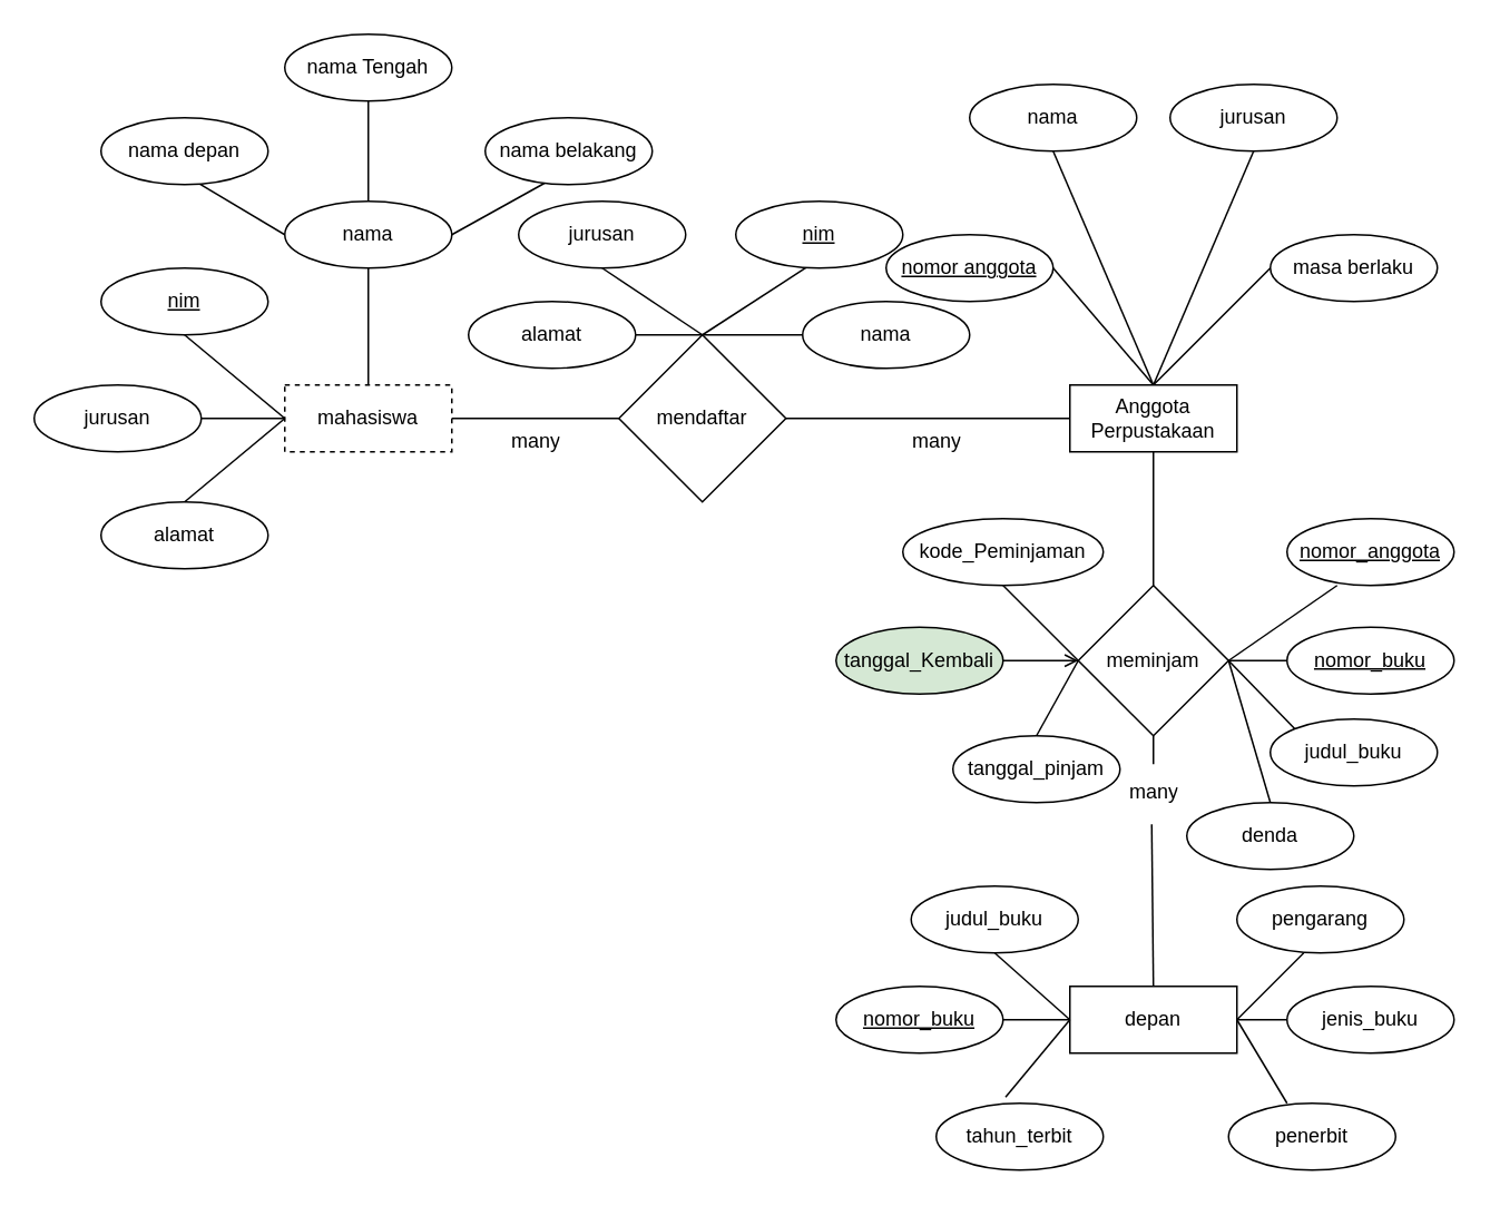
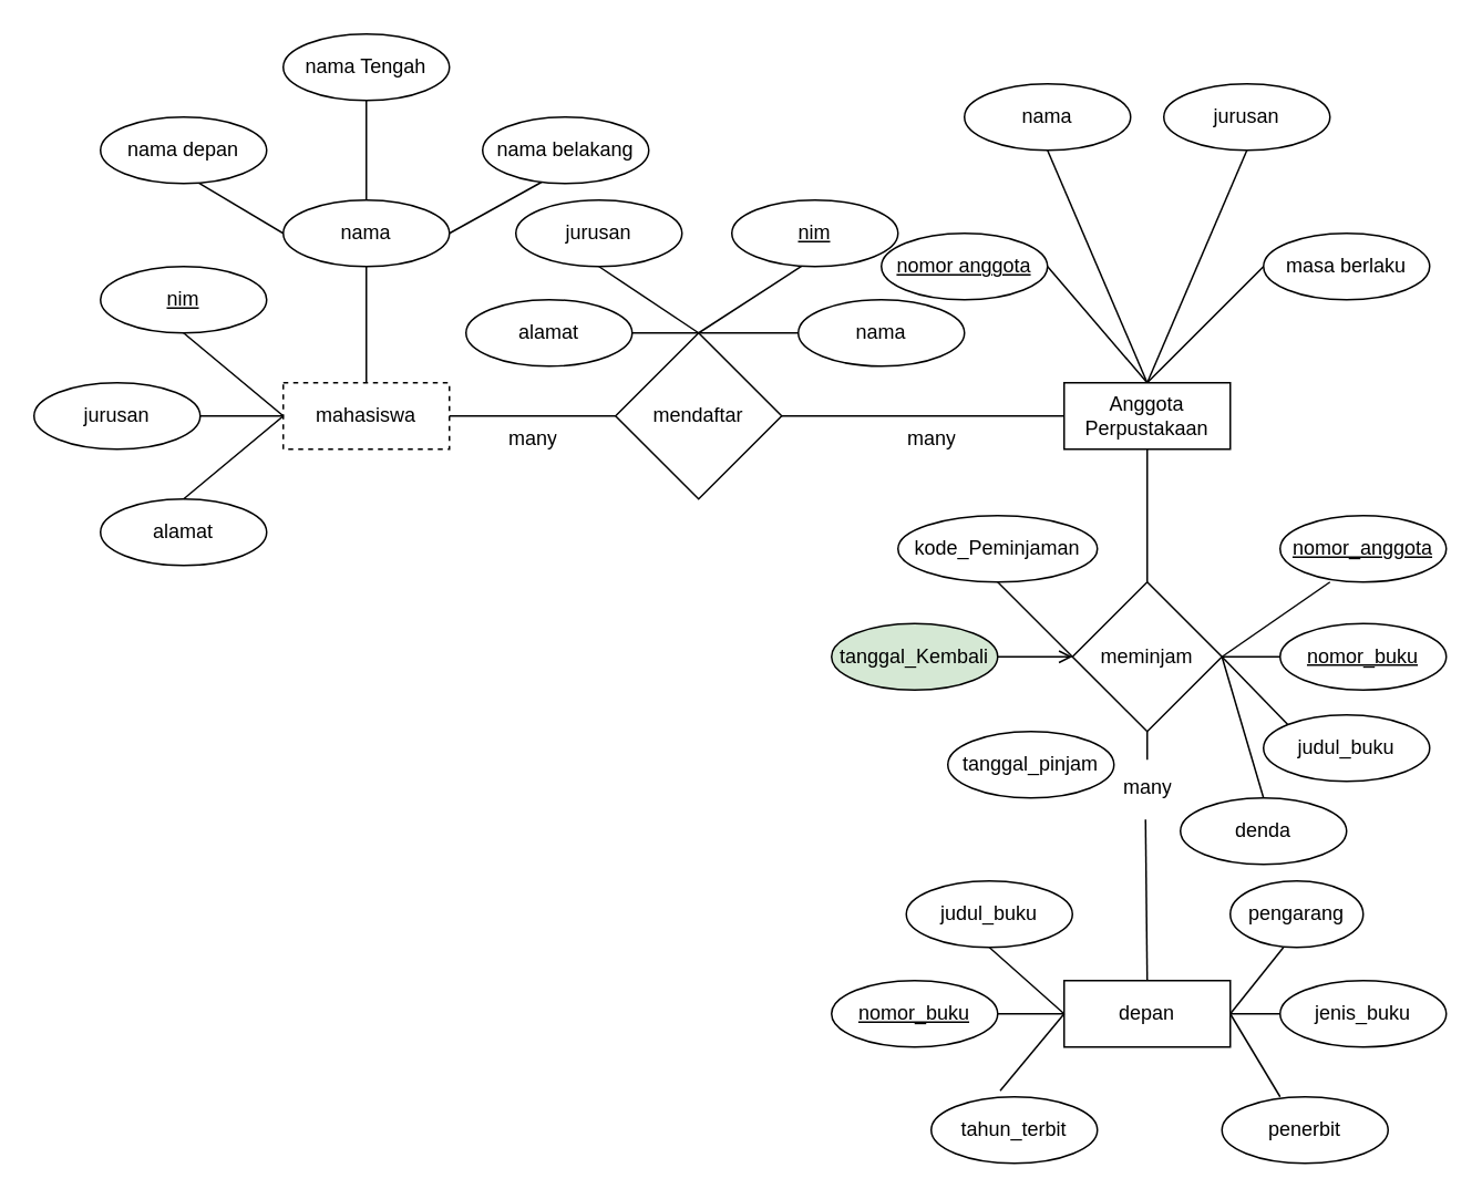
  <mxCell id="0" />
  <mxCell id="1" parent="0" />
  <mxCell id="2" value="nama Tengah" style="ellipse;whiteSpace=wrap;html=1;align=center;" vertex="1" parent="1"><mxGeometry x="170" y="20" width="100" height="40" as="geometry" /></mxCell>
  <mxCell id="3" value="mahasiswa" style="whiteSpace=wrap;html=1;align=center;dashed=1;" vertex="1" parent="1"><mxGeometry x="170" y="230" width="100" height="40" as="geometry" /></mxCell>
  <mxCell id="4" value="mendaftar" style="shape=rhombus;perimeter=rhombusPerimeter;whiteSpace=wrap;html=1;align=center;" vertex="1" parent="1"><mxGeometry x="370" y="200" width="100" height="100" as="geometry" /></mxCell>
  <mxCell id="5" value="" style="endArrow=none;html=1;rounded=0;exitX=0.5;exitY=1;exitDx=0;exitDy=0;entryX=0.5;entryY=0;entryDx=0;entryDy=0;" edge="1" parent="1" source="2" target="58"><mxGeometry relative="1" as="geometry"><mxPoint x="170" y="70" as="sourcePoint" /><mxPoint x="220" y="120" as="targetPoint" /></mxGeometry></mxCell>
  <mxCell id="6" value="" style="endArrow=none;html=1;rounded=0;exitX=0.5;exitY=1;exitDx=0;exitDy=0;entryX=0.5;entryY=0;entryDx=0;entryDy=0;" edge="1" parent="1" source="58" target="3"><mxGeometry relative="1" as="geometry"><mxPoint x="220" y="160" as="sourcePoint" /><mxPoint x="390" y="180" as="targetPoint" /></mxGeometry></mxCell>
  <mxCell id="7" value="" style="endArrow=none;html=1;rounded=0;entryX=0;entryY=0.5;entryDx=0;entryDy=0;exitX=0.573;exitY=0.964;exitDx=0;exitDy=0;exitPerimeter=0;" edge="1" parent="1" source="60"><mxGeometry relative="1" as="geometry"><mxPoint x="120" y="110" as="sourcePoint" /><mxPoint x="170" y="140" as="targetPoint" /></mxGeometry></mxCell>
  <mxCell id="8" value="" style="endArrow=none;html=1;rounded=0;exitX=1;exitY=0.5;exitDx=0;exitDy=0;entryX=0.376;entryY=0.95;entryDx=0;entryDy=0;entryPerimeter=0;" edge="1" parent="1" target="59"><mxGeometry relative="1" as="geometry"><mxPoint x="270" y="140" as="sourcePoint" /><mxPoint x="330" y="110" as="targetPoint" /></mxGeometry></mxCell>
  <mxCell id="9" value="jurusan" style="ellipse;whiteSpace=wrap;html=1;align=center;" vertex="1" parent="1"><mxGeometry y="230" width="100" height="40" as="geometry" x="20" /></mxCell>
  <mxCell id="10" value="alamat" style="ellipse;whiteSpace=wrap;html=1;align=center;" vertex="1" parent="1"><mxGeometry x="60" y="300" width="100" height="40" as="geometry" /></mxCell>
  <mxCell id="11" value="" style="endArrow=none;html=1;rounded=0;entryX=0;entryY=0.5;entryDx=0;entryDy=0;exitX=0.5;exitY=1;exitDx=0;exitDy=0;" edge="1" parent="1" source="63" target="3"><mxGeometry relative="1" as="geometry"><mxPoint x="110" y="200" as="sourcePoint" /><mxPoint x="310" y="190" as="targetPoint" /></mxGeometry></mxCell>
  <mxCell id="12" value="" style="endArrow=none;html=1;rounded=0;entryX=0;entryY=0.5;entryDx=0;entryDy=0;exitX=1;exitY=0.5;exitDx=0;exitDy=0;" edge="1" parent="1" source="9" target="3"><mxGeometry relative="1" as="geometry"><mxPoint x="120" y="210" as="sourcePoint" /><mxPoint x="180" y="260" as="targetPoint" /></mxGeometry></mxCell>
  <mxCell id="13" value="" style="endArrow=none;html=1;rounded=0;entryX=0;entryY=0.5;entryDx=0;entryDy=0;exitX=0.5;exitY=0;exitDx=0;exitDy=0;" edge="1" parent="1" source="10" target="3"><mxGeometry relative="1" as="geometry"><mxPoint x="130" y="260" as="sourcePoint" /><mxPoint x="180" y="260" as="targetPoint" /></mxGeometry></mxCell>
  <mxCell id="14" value="nama" style="ellipse;whiteSpace=wrap;html=1;align=center;" vertex="1" parent="1"><mxGeometry x="480" y="180" width="100" height="40" as="geometry" /></mxCell>
  <mxCell id="15" value="alamat" style="ellipse;whiteSpace=wrap;html=1;align=center;" vertex="1" parent="1"><mxGeometry x="280" y="180" width="100" height="40" as="geometry" /></mxCell>
  <mxCell id="16" value="jurusan" style="ellipse;whiteSpace=wrap;html=1;align=center;" vertex="1" parent="1"><mxGeometry x="310" y="120" width="100" height="40" as="geometry" /></mxCell>
  <mxCell id="17" value="" style="endArrow=none;html=1;rounded=0;exitX=1;exitY=0.5;exitDx=0;exitDy=0;entryX=0.5;entryY=0;entryDx=0;entryDy=0;" edge="1" parent="1" source="15" target="4"><mxGeometry relative="1" as="geometry"><mxPoint x="370" y="220" as="sourcePoint" /><mxPoint x="530" y="220" as="targetPoint" /></mxGeometry></mxCell>
  <mxCell id="18" value="" style="endArrow=none;html=1;rounded=0;exitX=0.5;exitY=0;exitDx=0;exitDy=0;entryX=0;entryY=0.5;entryDx=0;entryDy=0;" edge="1" parent="1" source="4" target="14"><mxGeometry relative="1" as="geometry"><mxPoint x="425" y="210" as="sourcePoint" /><mxPoint x="440" y="230" as="targetPoint" /></mxGeometry></mxCell>
  <mxCell id="19" value="" style="endArrow=none;html=1;rounded=0;exitX=0.5;exitY=1;exitDx=0;exitDy=0;entryX=0.5;entryY=0;entryDx=0;entryDy=0;" edge="1" parent="1" source="16" target="4"><mxGeometry relative="1" as="geometry"><mxPoint x="390" y="210" as="sourcePoint" /><mxPoint x="440" y="230" as="targetPoint" /></mxGeometry></mxCell>
  <mxCell id="20" value="" style="endArrow=none;html=1;rounded=0;exitX=0.425;exitY=0.987;exitDx=0;exitDy=0;entryX=0.5;entryY=0;entryDx=0;entryDy=0;exitPerimeter=0;" edge="1" parent="1" source="64" target="4"><mxGeometry relative="1" as="geometry"><mxPoint x="490" y="160" as="sourcePoint" /><mxPoint x="440" y="180" as="targetPoint" /></mxGeometry></mxCell>
  <mxCell id="21" value="masa berlaku" style="ellipse;whiteSpace=wrap;html=1;align=center;" vertex="1" parent="1"><mxGeometry x="760" y="140" width="100" height="40" as="geometry" /></mxCell>
  <mxCell id="22" value="jurusan" style="ellipse;whiteSpace=wrap;html=1;align=center;" vertex="1" parent="1"><mxGeometry x="700" y="50" width="100" height="40" as="geometry" /></mxCell>
  <mxCell id="23" value="nama" style="ellipse;whiteSpace=wrap;html=1;align=center;" vertex="1" parent="1"><mxGeometry x="580" y="50" width="100" height="40" as="geometry" /></mxCell>
  <mxCell id="24" value="" style="endArrow=none;html=1;rounded=0;exitX=1;exitY=0.5;exitDx=0;exitDy=0;entryX=0.5;entryY=0;entryDx=0;entryDy=0;entryPerimeter=0;" edge="1" source="61" target="28" parent="1"><mxGeometry relative="1" as="geometry"><mxPoint x="630" y="160" as="sourcePoint" /><mxPoint x="700" y="220" as="targetPoint" /></mxGeometry></mxCell>
  <mxCell id="25" value="" style="endArrow=none;html=1;rounded=0;entryX=0;entryY=0.5;entryDx=0;entryDy=0;exitX=0.5;exitY=0;exitDx=0;exitDy=0;" edge="1" source="28" target="21" parent="1"><mxGeometry relative="1" as="geometry"><mxPoint x="700" y="220" as="sourcePoint" /><mxPoint x="710" y="230" as="targetPoint" /></mxGeometry></mxCell>
  <mxCell id="26" value="" style="endArrow=none;html=1;rounded=0;exitX=0.5;exitY=1;exitDx=0;exitDy=0;entryX=0.5;entryY=0;entryDx=0;entryDy=0;" edge="1" source="23" target="28" parent="1"><mxGeometry relative="1" as="geometry"><mxPoint x="660" y="210" as="sourcePoint" /><mxPoint x="700" y="220" as="targetPoint" /></mxGeometry></mxCell>
  <mxCell id="27" value="" style="endArrow=none;html=1;rounded=0;exitX=0.5;exitY=1;exitDx=0;exitDy=0;entryX=0.5;entryY=0;entryDx=0;entryDy=0;" edge="1" source="22" target="28" parent="1"><mxGeometry relative="1" as="geometry"><mxPoint x="660" y="160" as="sourcePoint" /><mxPoint x="700" y="220" as="targetPoint" /></mxGeometry></mxCell>
  <mxCell id="28" value="Anggota&lt;div&gt;Perpustakaan&lt;/div&gt;" style="whiteSpace=wrap;html=1;align=center;" vertex="1" parent="1"><mxGeometry x="640" y="230" width="100" height="40" as="geometry" /></mxCell>
  <mxCell id="29" value="" style="endArrow=none;html=1;rounded=0;exitX=1;exitY=0.5;exitDx=0;exitDy=0;entryX=0;entryY=0.5;entryDx=0;entryDy=0;" edge="1" parent="1" source="3" target="4"><mxGeometry relative="1" as="geometry"><mxPoint x="330" y="250" as="sourcePoint" /><mxPoint x="490" y="250" as="targetPoint" /></mxGeometry></mxCell>
  <mxCell id="30" value="" style="endArrow=none;html=1;rounded=0;exitX=1;exitY=0.5;exitDx=0;exitDy=0;entryX=0;entryY=0.5;entryDx=0;entryDy=0;" edge="1" parent="1" source="4" target="28"><mxGeometry relative="1" as="geometry"><mxPoint x="280" y="260" as="sourcePoint" /><mxPoint x="380" y="260" as="targetPoint" /></mxGeometry></mxCell>
  <mxCell id="31" value="meminjam" style="shape=rhombus;perimeter=rhombusPerimeter;whiteSpace=wrap;html=1;align=center;" vertex="1" parent="1"><mxGeometry x="645" y="350" width="90" height="90" as="geometry" /></mxCell>
  <mxCell id="32" value="kode_Peminjaman" style="ellipse;whiteSpace=wrap;html=1;align=center;" vertex="1" parent="1"><mxGeometry x="540" y="310" width="120" height="40" as="geometry" /></mxCell>
  <mxCell id="33" value="tanggal_Kembali" style="ellipse;whiteSpace=wrap;html=1;align=center;fillColor=#d5e8d4;" vertex="1" parent="1"><mxGeometry x="500" y="375" width="100" height="40" as="geometry" /></mxCell>
  <mxCell id="34" value="tanggal_pinjam" style="ellipse;whiteSpace=wrap;html=1;align=center;" vertex="1" parent="1"><mxGeometry x="570" y="440" width="100" height="40" as="geometry" /></mxCell>
  <mxCell id="35" value="judul_buku" style="ellipse;whiteSpace=wrap;html=1;align=center;" vertex="1" parent="1"><mxGeometry x="760" y="430" width="100" height="40" as="geometry" /></mxCell>
  <mxCell id="36" value="denda" style="ellipse;whiteSpace=wrap;html=1;align=center;" vertex="1" parent="1"><mxGeometry x="710" y="480" width="100" height="40" as="geometry" /></mxCell>
  <mxCell id="37" value="" style="endArrow=none;html=1;rounded=0;exitX=0.5;exitY=1;exitDx=0;exitDy=0;entryX=0.5;entryY=0;entryDx=0;entryDy=0;" edge="1" parent="1" source="28" target="31"><mxGeometry relative="1" as="geometry"><mxPoint x="710" y="290" as="sourcePoint" /><mxPoint x="870" y="290" as="targetPoint" /></mxGeometry></mxCell>
  <mxCell id="38" value="" style="endArrow=none;html=1;rounded=0;exitX=0.5;exitY=1;exitDx=0;exitDy=0;entryX=1;entryY=0.5;entryDx=0;entryDy=0;" edge="1" parent="1" target="31"><mxGeometry relative="1" as="geometry"><mxPoint x="800" y="350" as="sourcePoint" /><mxPoint x="700" y="380" as="targetPoint" /></mxGeometry></mxCell>
  <mxCell id="39" value="" style="endArrow=none;html=1;rounded=0;exitX=0;exitY=0.5;exitDx=0;exitDy=0;entryX=1;entryY=0.5;entryDx=0;entryDy=0;" edge="1" parent="1" source="65" target="31"><mxGeometry relative="1" as="geometry"><mxPoint x="770" y="395" as="sourcePoint" /><mxPoint x="760" y="410" as="targetPoint" /></mxGeometry></mxCell>
  <mxCell id="40" value="" style="endArrow=none;html=1;rounded=0;exitX=0;exitY=0;exitDx=0;exitDy=0;entryX=1;entryY=0.5;entryDx=0;entryDy=0;" edge="1" parent="1" source="35" target="31"><mxGeometry relative="1" as="geometry"><mxPoint x="780" y="410" as="sourcePoint" /><mxPoint x="760" y="410" as="targetPoint" /></mxGeometry></mxCell>
  <mxCell id="41" value="" style="endArrow=none;html=1;rounded=0;exitX=0.5;exitY=0;exitDx=0;exitDy=0;entryX=1;entryY=0.5;entryDx=0;entryDy=0;" edge="1" parent="1" source="36" target="31"><mxGeometry relative="1" as="geometry"><mxPoint x="750" y="470" as="sourcePoint" /><mxPoint x="760" y="410" as="targetPoint" /></mxGeometry></mxCell>
  <mxCell id="42" value="" style="endArrow=none;html=1;rounded=0;exitX=0.5;exitY=1;exitDx=0;exitDy=0;entryX=0;entryY=0.5;entryDx=0;entryDy=0;" edge="1" parent="1" source="32" target="31"><mxGeometry relative="1" as="geometry"><mxPoint x="800" y="360" as="sourcePoint" /><mxPoint x="760" y="410" as="targetPoint" /></mxGeometry></mxCell>
  <mxCell id="43" value="" style="endArrow=open;html=1;rounded=0;exitX=1;exitY=0.5;exitDx=0;exitDy=0;entryX=0;entryY=0.5;entryDx=0;entryDy=0;" edge="1" parent="1" source="33" target="31"><mxGeometry relative="1" as="geometry"><mxPoint x="620" y="360" as="sourcePoint" /><mxPoint x="670" y="330" as="targetPoint" /></mxGeometry></mxCell>
- <mxCell id="44" value="" style="endArrow=none;html=1;rounded=0;exitX=0;exitY=0.5;exitDx=0;exitDy=0;entryX=0.5;entryY=0;entryDx=0;entryDy=0;" edge="1" parent="1" source="31" target="34"><mxGeometry relative="1" as="geometry"><mxPoint x="620" y="360" as="sourcePoint" /><mxPoint x="640" y="410" as="targetPoint" /></mxGeometry></mxCell>
  <mxCell id="45" value="depan" style="whiteSpace=wrap;html=1;align=center;" vertex="1" parent="1"><mxGeometry x="640" y="590" width="100" height="40" as="geometry" /></mxCell>
  <mxCell id="46" value="" style="endArrow=none;html=1;rounded=0;exitX=0.5;exitY=1;exitDx=0;exitDy=0;entryX=0.5;entryY=-0.1;entryDx=0;entryDy=0;entryPerimeter=0;" edge="1" parent="1" source="31" target="69"><mxGeometry relative="1" as="geometry"><mxPoint x="608.82" y="520" as="sourcePoint" /><mxPoint x="608.82" y="680" as="targetPoint" /></mxGeometry></mxCell>
  <mxCell id="47" value="judul_buku" style="ellipse;whiteSpace=wrap;html=1;align=center;" vertex="1" parent="1"><mxGeometry x="545" y="530" width="100" height="40" as="geometry" /></mxCell>
  <mxCell id="48" value="tahun_terbit" style="ellipse;whiteSpace=wrap;html=1;align=center;" vertex="1" parent="1"><mxGeometry x="560" y="660" width="100" height="40" as="geometry" /></mxCell>
- <mxCell id="49" value="pengarang" style="ellipse;whiteSpace=wrap;html=1;align=center;" vertex="1" parent="1"><mxGeometry x="740" y="530" width="100" height="40" as="geometry" /></mxCell>
+ <mxCell id="49" value="pengarang" style="ellipse;whiteSpace=wrap;html=1;align=center;" vertex="1" parent="1"><mxGeometry x="740" y="530" width="80" height="40" as="geometry" /></mxCell>
  <mxCell id="50" value="jenis_buku" style="ellipse;whiteSpace=wrap;html=1;align=center;" vertex="1" parent="1"><mxGeometry x="770" y="590" width="100" height="40" as="geometry" /></mxCell>
  <mxCell id="51" value="penerbit" style="ellipse;whiteSpace=wrap;html=1;align=center;" vertex="1" parent="1"><mxGeometry x="735" y="660" width="100" height="40" as="geometry" /></mxCell>
  <mxCell id="52" value="" style="endArrow=none;html=1;rounded=0;exitX=0.5;exitY=1;exitDx=0;exitDy=0;entryX=0;entryY=0.5;entryDx=0;entryDy=0;" edge="1" parent="1" source="47" target="45"><mxGeometry relative="1" as="geometry"><mxPoint x="400" y="760" as="sourcePoint" /><mxPoint x="560" y="760" as="targetPoint" /></mxGeometry></mxCell>
  <mxCell id="53" value="" style="endArrow=none;html=1;rounded=0;exitX=1;exitY=0.5;exitDx=0;exitDy=0;entryX=0;entryY=0.5;entryDx=0;entryDy=0;" edge="1" parent="1" source="66" target="45"><mxGeometry relative="1" as="geometry"><mxPoint x="600" y="610" as="sourcePoint" /><mxPoint x="650" y="620" as="targetPoint" /></mxGeometry></mxCell>
  <mxCell id="54" value="" style="endArrow=none;html=1;rounded=0;exitX=0.415;exitY=-0.091;exitDx=0;exitDy=0;entryX=0;entryY=0.5;entryDx=0;entryDy=0;exitPerimeter=0;" edge="1" parent="1" source="48" target="45"><mxGeometry relative="1" as="geometry"><mxPoint x="610" y="620" as="sourcePoint" /><mxPoint x="650" y="620" as="targetPoint" /></mxGeometry></mxCell>
  <mxCell id="55" value="" style="endArrow=none;html=1;rounded=0;exitX=0.35;exitY=0;exitDx=0;exitDy=0;entryX=1;entryY=0.5;entryDx=0;entryDy=0;exitPerimeter=0;" edge="1" parent="1" source="51" target="45"><mxGeometry relative="1" as="geometry"><mxPoint x="612" y="666" as="sourcePoint" /><mxPoint x="650" y="620" as="targetPoint" /></mxGeometry></mxCell>
  <mxCell id="56" value="" style="endArrow=none;html=1;rounded=0;exitX=0;exitY=0.5;exitDx=0;exitDy=0;entryX=1;entryY=0.5;entryDx=0;entryDy=0;" edge="1" parent="1" source="50" target="45"><mxGeometry relative="1" as="geometry"><mxPoint x="780" y="670" as="sourcePoint" /><mxPoint x="750" y="620" as="targetPoint" /></mxGeometry></mxCell>
  <mxCell id="57" value="" style="endArrow=none;html=1;rounded=0;exitX=0.4;exitY=1;exitDx=0;exitDy=0;entryX=1;entryY=0.5;entryDx=0;entryDy=0;exitPerimeter=0;" edge="1" parent="1" source="49" target="45"><mxGeometry relative="1" as="geometry"><mxPoint x="780" y="620" as="sourcePoint" /><mxPoint x="750" y="620" as="targetPoint" /></mxGeometry></mxCell>
  <mxCell id="58" value="nama" style="ellipse;whiteSpace=wrap;html=1;align=center;" vertex="1" parent="1"><mxGeometry x="170" y="120" width="100" height="40" as="geometry" /></mxCell>
  <mxCell id="59" value="nama belakang" style="ellipse;whiteSpace=wrap;html=1;align=center;" vertex="1" parent="1"><mxGeometry x="290" y="70" width="100" height="40" as="geometry" /></mxCell>
  <mxCell id="60" value="nama depan" style="ellipse;whiteSpace=wrap;html=1;align=center;" vertex="1" parent="1"><mxGeometry x="60" y="70" width="100" height="40" as="geometry" /></mxCell>
  <mxCell id="61" value="nomor anggota" style="ellipse;whiteSpace=wrap;html=1;align=center;fontStyle=4;" vertex="1" parent="1"><mxGeometry x="530" y="140" width="100" height="40" as="geometry" /></mxCell>
  <mxCell id="62" value="nomor_anggota" style="ellipse;whiteSpace=wrap;html=1;align=center;fontStyle=4;" vertex="1" parent="1"><mxGeometry x="770" y="310" width="100" height="40" as="geometry" /></mxCell>
  <mxCell id="63" value="nim" style="ellipse;whiteSpace=wrap;html=1;align=center;fontStyle=4;" vertex="1" parent="1"><mxGeometry x="60" y="160" width="100" height="40" as="geometry" /></mxCell>
  <mxCell id="64" value="nim" style="ellipse;whiteSpace=wrap;html=1;align=center;fontStyle=4;" vertex="1" parent="1"><mxGeometry x="440" y="120" width="100" height="40" as="geometry" /></mxCell>
  <mxCell id="65" value="nomor_buku" style="ellipse;whiteSpace=wrap;html=1;align=center;fontStyle=4;" vertex="1" parent="1"><mxGeometry x="770" y="375" width="100" height="40" as="geometry" /></mxCell>
  <mxCell id="66" value="nomor_buku" style="ellipse;whiteSpace=wrap;html=1;align=center;fontStyle=4;" vertex="1" parent="1"><mxGeometry x="500" y="590" width="100" height="40" as="geometry" /></mxCell>
  <mxCell id="67" value="many" style="text;strokeColor=none;fillColor=none;spacingLeft=4;spacingRight=4;overflow=hidden;rotatable=0;points=[[0,0.5],[1,0.5]];portConstraint=eastwest;fontSize=12;whiteSpace=wrap;html=1;" vertex="1" parent="1"><mxGeometry x="300" y="250" width="40" height="30" as="geometry" /></mxCell>
  <mxCell id="68" value="many" style="text;strokeColor=none;fillColor=none;spacingLeft=4;spacingRight=4;overflow=hidden;rotatable=0;points=[[0,0.5],[1,0.5]];portConstraint=eastwest;fontSize=12;whiteSpace=wrap;html=1;" vertex="1" parent="1"><mxGeometry x="540" y="250" width="40" height="30" as="geometry" /></mxCell>
  <mxCell id="69" value="many" style="text;strokeColor=none;fillColor=none;spacingLeft=4;spacingRight=4;overflow=hidden;rotatable=0;points=[[0,0.5],[1,0.5]];portConstraint=eastwest;fontSize=12;whiteSpace=wrap;html=1;" vertex="1" parent="1"><mxGeometry x="670" y="460" width="40" height="30" as="geometry" /></mxCell>
  <mxCell id="70" value="" style="endArrow=none;html=1;rounded=0;exitX=0.5;exitY=0;exitDx=0;exitDy=0;entryX=0.475;entryY=1.1;entryDx=0;entryDy=0;entryPerimeter=0;" edge="1" parent="1" source="45" target="69"><mxGeometry relative="1" as="geometry"><mxPoint x="700" y="450" as="sourcePoint" /><mxPoint x="691" y="490" as="targetPoint" /></mxGeometry></mxCell>
